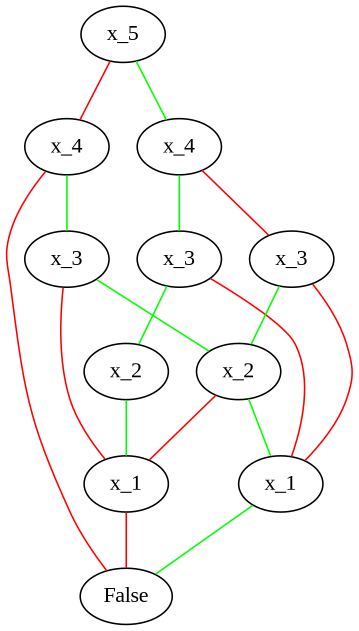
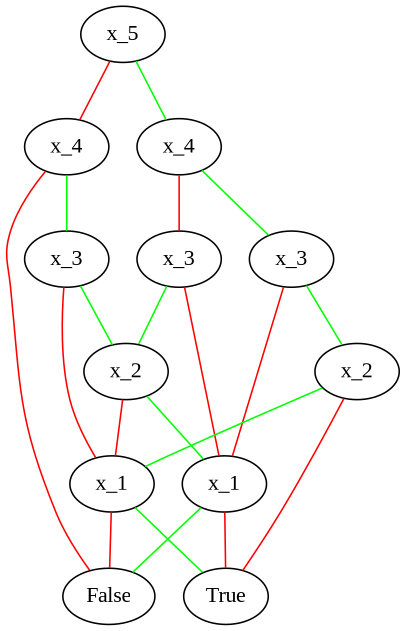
  graph {
    fontname="Liberation Serif"
    node [fontname="Liberation Serif"]
    edge [color=green penwidth=1.0 fontname="Liberation Serif"]
    n1 [label=x_5]
    n2 [label=x_4]
    n3 [label=x_4]
    n4 [label=x_3]
    n5 [label=x_3]
    n6 [label=False]
    n7 [label=x_3]
    n8 [label=x_2]
    n9 [label=x_1]
    n10 [label=x_2]
    n11 [label=x_1]
+   n12 [label=True]
    n1 -- n2
    n1 -- n3 [color=red]
    n2 -- n4
    n2 -- n5 [color=red]
    n3 -- n6 [color=red]
    n3 -- n7
    n4 -- n8
    n4 -- n9 [color=red]
    n5 -- n9 [color=red]
    n5 -- n10
    n7 -- n10
    n7 -- n11 [color=red]
    n8 -- n11
+   n8 -- n12 [color=red]
    n9 -- n6
+   n9 -- n12 [color=red]
    n10 -- n9
    n10 -- n11 [color=red]
    n11 -- n6 [color=red]
+   n11 -- n12
  }
